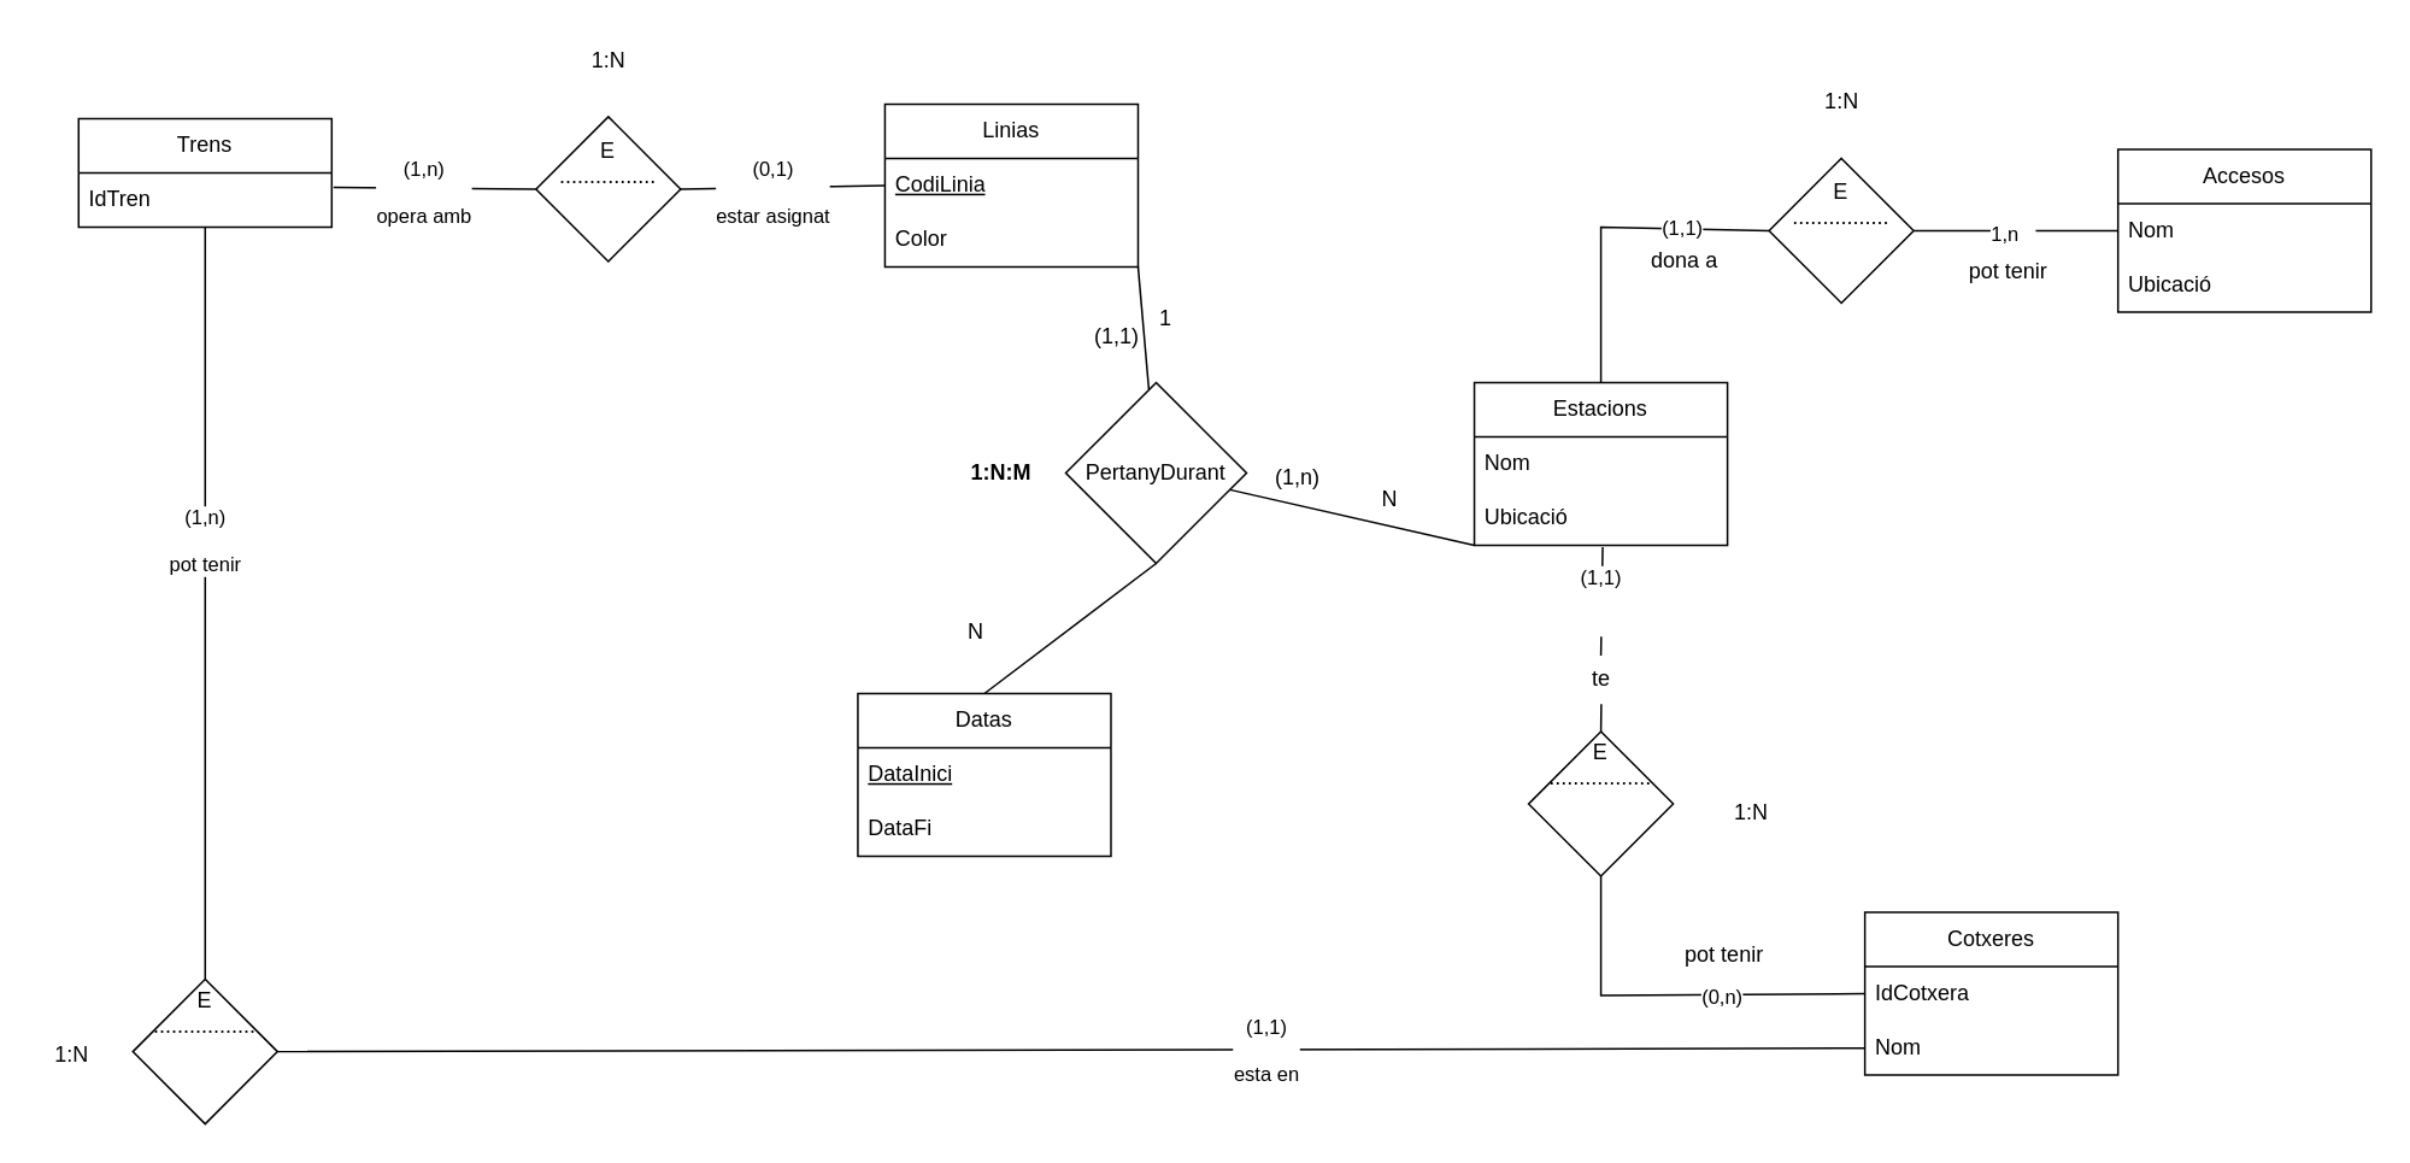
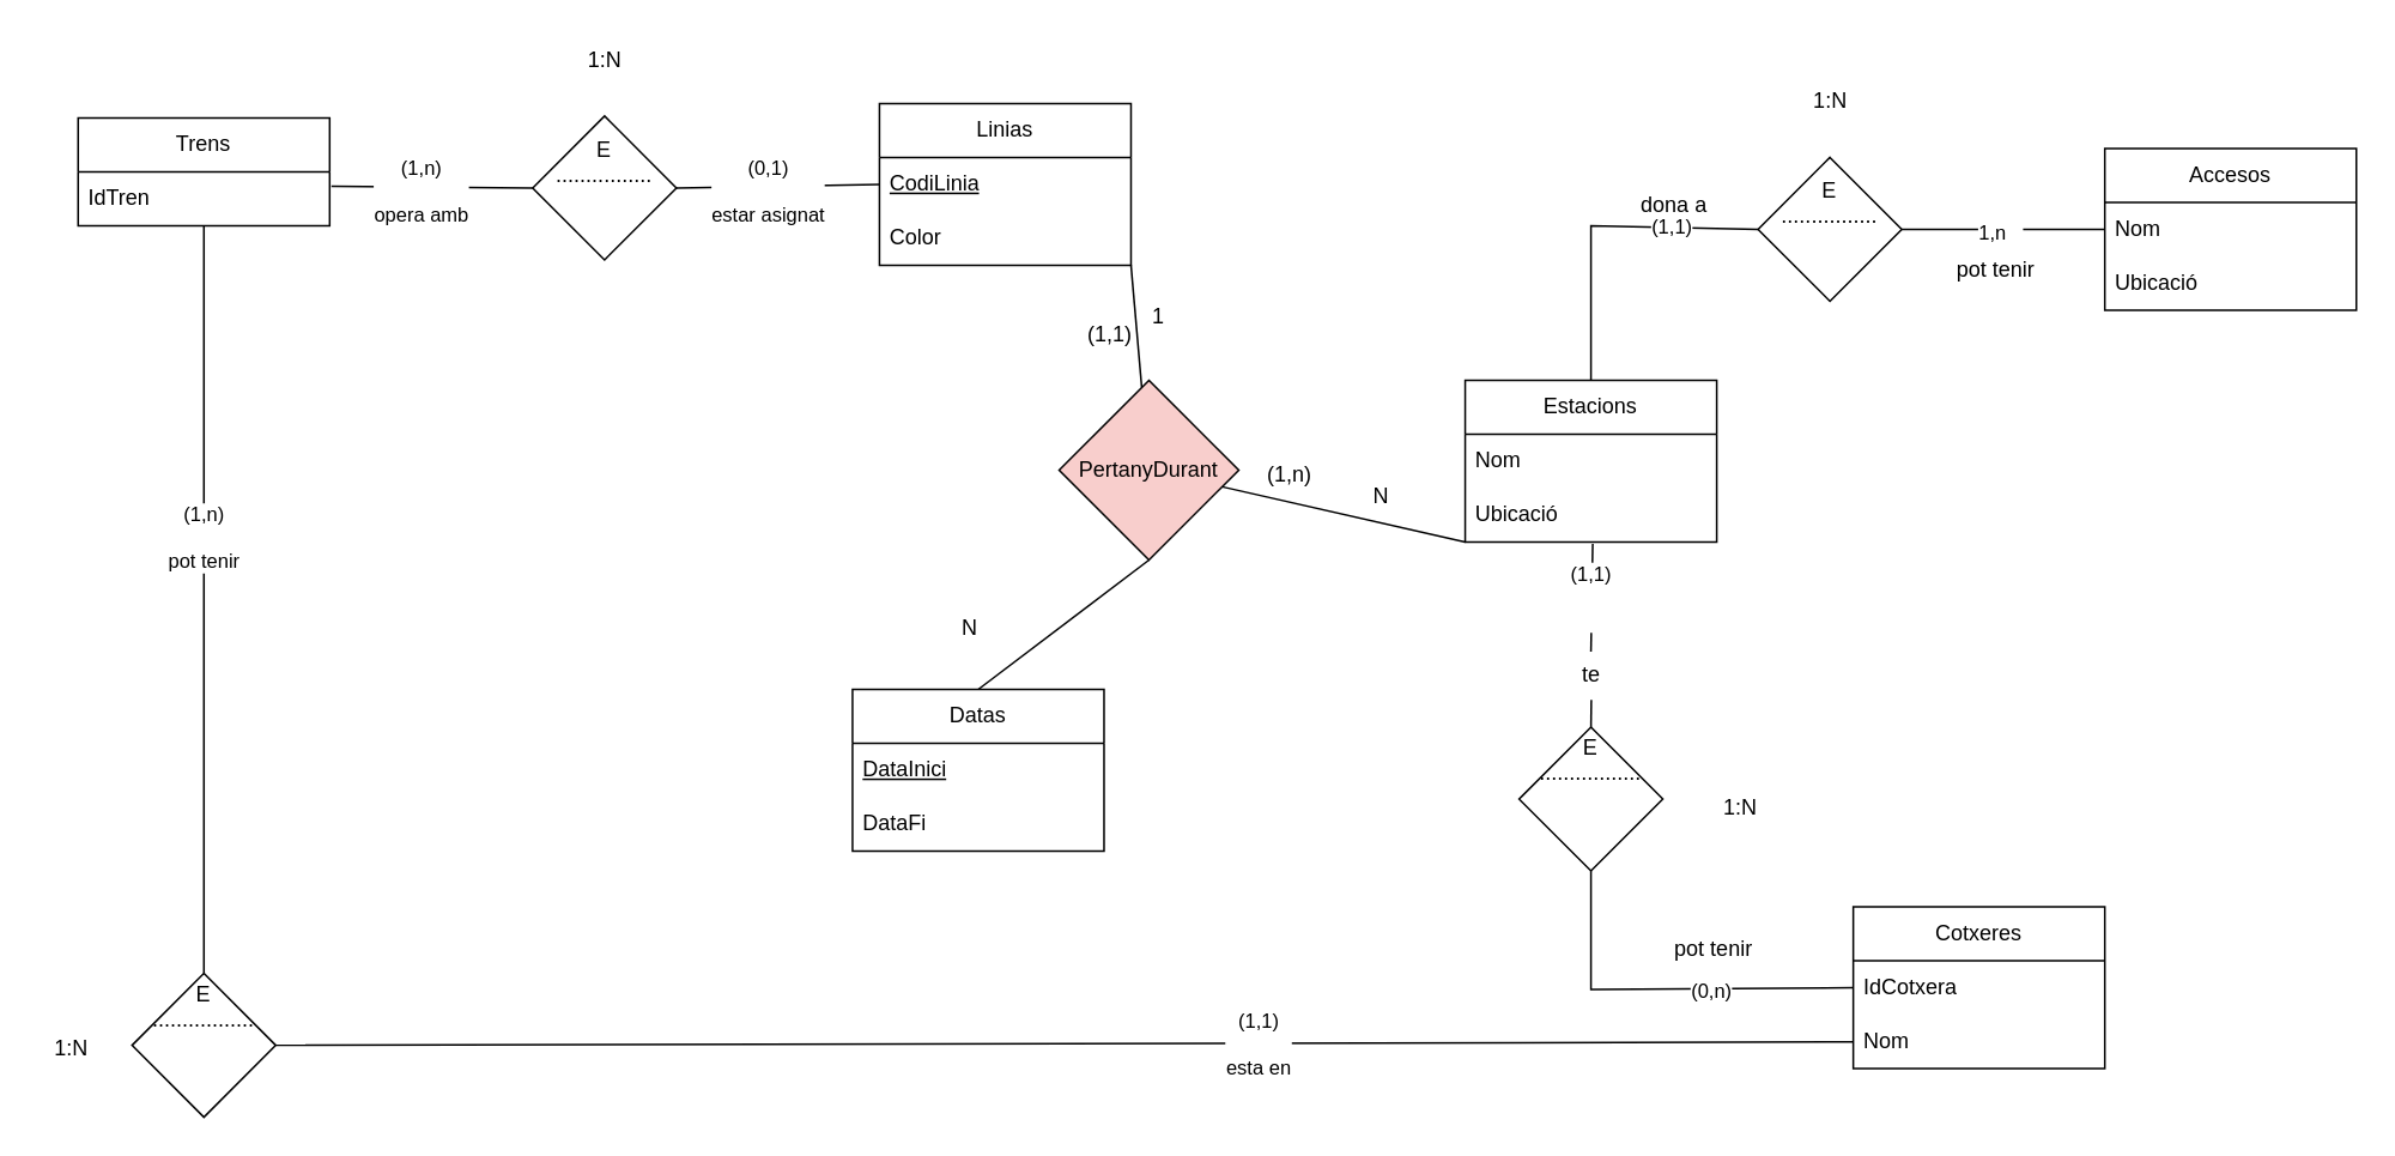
  <mxCell id="0" />
  <mxCell id="1" parent="0" />
  <mxCell id="2" value="Estacions" style="swimlane;fontStyle=0;childLayout=stackLayout;horizontal=1;startSize=30;horizontalStack=0;resizeParent=1;resizeParentMax=0;resizeLast=0;collapsible=1;marginBottom=0;whiteSpace=wrap;html=1;" parent="1" vertex="1"><mxGeometry x="815" y="211" width="140" height="90" as="geometry" /></mxCell>
  <mxCell id="3" value="Nom" style="text;strokeColor=none;fillColor=none;align=left;verticalAlign=middle;spacingLeft=4;spacingRight=4;overflow=hidden;points=[[0,0.5],[1,0.5]];portConstraint=eastwest;rotatable=0;whiteSpace=wrap;html=1;" parent="2" vertex="1"><mxGeometry y="30" width="140" height="30" as="geometry" /></mxCell>
  <mxCell id="4" value="Ubicació" style="text;strokeColor=none;fillColor=none;align=left;verticalAlign=middle;spacingLeft=4;spacingRight=4;overflow=hidden;points=[[0,0.5],[1,0.5]];portConstraint=eastwest;rotatable=0;whiteSpace=wrap;html=1;" parent="2" vertex="1"><mxGeometry y="60" width="140" height="30" as="geometry" /></mxCell>
  <mxCell id="5" value="&lt;div&gt;Linias&lt;/div&gt;" style="swimlane;fontStyle=0;childLayout=stackLayout;horizontal=1;startSize=30;horizontalStack=0;resizeParent=1;resizeParentMax=0;resizeLast=0;collapsible=1;marginBottom=0;whiteSpace=wrap;html=1;" parent="1" vertex="1"><mxGeometry x="489" y="57" width="140" height="90" as="geometry" /></mxCell>
  <mxCell id="6" value="&lt;u&gt;CodiLinia&lt;/u&gt;" style="text;strokeColor=none;fillColor=none;align=left;verticalAlign=middle;spacingLeft=4;spacingRight=4;overflow=hidden;points=[[0,0.5],[1,0.5]];portConstraint=eastwest;rotatable=0;whiteSpace=wrap;html=1;" parent="5" vertex="1"><mxGeometry y="30" width="140" height="30" as="geometry" /></mxCell>
  <mxCell id="7" value="&lt;div&gt;Color&lt;/div&gt;" style="text;strokeColor=none;fillColor=none;align=left;verticalAlign=middle;spacingLeft=4;spacingRight=4;overflow=hidden;points=[[0,0.5],[1,0.5]];portConstraint=eastwest;rotatable=0;whiteSpace=wrap;html=1;" parent="5" vertex="1"><mxGeometry y="60" width="140" height="30" as="geometry" /></mxCell>
  <mxCell id="8" value="Datas" style="swimlane;fontStyle=0;childLayout=stackLayout;horizontal=1;startSize=30;horizontalStack=0;resizeParent=1;resizeParentMax=0;resizeLast=0;collapsible=1;marginBottom=0;whiteSpace=wrap;html=1;" parent="1" vertex="1"><mxGeometry x="474" y="383" width="140" height="90" as="geometry" /></mxCell>
  <mxCell id="9" value="&lt;u&gt;DataInici&lt;/u&gt;" style="text;strokeColor=none;fillColor=none;align=left;verticalAlign=middle;spacingLeft=4;spacingRight=4;overflow=hidden;points=[[0,0.5],[1,0.5]];portConstraint=eastwest;rotatable=0;whiteSpace=wrap;html=1;" parent="8" vertex="1"><mxGeometry y="30" width="140" height="30" as="geometry" /></mxCell>
  <mxCell id="10" value="DataFi" style="text;strokeColor=none;fillColor=none;align=left;verticalAlign=middle;spacingLeft=4;spacingRight=4;overflow=hidden;points=[[0,0.5],[1,0.5]];portConstraint=eastwest;rotatable=0;whiteSpace=wrap;html=1;" parent="8" vertex="1"><mxGeometry y="60" width="140" height="30" as="geometry" /></mxCell>
  <mxCell id="11" value="" style="endArrow=none;html=1;rounded=0;exitX=0.5;exitY=0;exitDx=0;exitDy=0;entryX=0.5;entryY=1;entryDx=0;entryDy=0;" parent="1" source="8" target="23" edge="1"><mxGeometry width="50" height="50" relative="1" as="geometry"><mxPoint x="642" y="371" as="sourcePoint" /><mxPoint x="641" y="321" as="targetPoint" /></mxGeometry></mxCell>
  <mxCell id="12" value="" style="endArrow=none;html=1;rounded=0;entryX=1;entryY=1;entryDx=0;entryDy=0;" parent="1" source="23" target="5" edge="1"><mxGeometry width="50" height="50" relative="1" as="geometry"><mxPoint x="455" y="284" as="sourcePoint" /><mxPoint x="505" y="234" as="targetPoint" /></mxGeometry></mxCell>
  <mxCell id="13" value="" style="endArrow=none;html=1;rounded=0;entryX=0;entryY=1;entryDx=0;entryDy=0;" parent="1" source="23" target="2" edge="1"><mxGeometry width="50" height="50" relative="1" as="geometry"><mxPoint x="663" y="376" as="sourcePoint" /><mxPoint x="776" y="192.99" as="targetPoint" /></mxGeometry></mxCell>
  <mxCell id="14" value="Accesos" style="swimlane;fontStyle=0;childLayout=stackLayout;horizontal=1;startSize=30;horizontalStack=0;resizeParent=1;resizeParentMax=0;resizeLast=0;collapsible=1;marginBottom=0;whiteSpace=wrap;html=1;" parent="1" vertex="1"><mxGeometry x="1171" y="82" width="140" height="90" as="geometry" /></mxCell>
  <mxCell id="15" value="Nom" style="text;strokeColor=none;fillColor=none;align=left;verticalAlign=middle;spacingLeft=4;spacingRight=4;overflow=hidden;points=[[0,0.5],[1,0.5]];portConstraint=eastwest;rotatable=0;whiteSpace=wrap;html=1;" parent="14" vertex="1"><mxGeometry y="30" width="140" height="30" as="geometry" /></mxCell>
  <mxCell id="16" value="Ubicació" style="text;strokeColor=none;fillColor=none;align=left;verticalAlign=middle;spacingLeft=4;spacingRight=4;overflow=hidden;points=[[0,0.5],[1,0.5]];portConstraint=eastwest;rotatable=0;whiteSpace=wrap;html=1;" parent="14" vertex="1"><mxGeometry y="60" width="140" height="30" as="geometry" /></mxCell>
  <mxCell id="17" value="&lt;div&gt;Trens&lt;/div&gt;" style="swimlane;fontStyle=0;childLayout=stackLayout;horizontal=1;startSize=30;horizontalStack=0;resizeParent=1;resizeParentMax=0;resizeLast=0;collapsible=1;marginBottom=0;whiteSpace=wrap;html=1;" parent="1" vertex="1"><mxGeometry x="43" y="65" width="140" height="60" as="geometry" /></mxCell>
  <mxCell id="18" value="IdTren" style="text;strokeColor=none;fillColor=none;align=left;verticalAlign=middle;spacingLeft=4;spacingRight=4;overflow=hidden;points=[[0,0.5],[1,0.5]];portConstraint=eastwest;rotatable=0;whiteSpace=wrap;html=1;" parent="17" vertex="1"><mxGeometry y="30" width="140" height="30" as="geometry" /></mxCell>
  <mxCell id="19" value="1" style="text;html=1;align=center;verticalAlign=middle;resizable=0;points=[];autosize=1;strokeColor=none;fillColor=none;" parent="1" vertex="1"><mxGeometry x="631.5" y="163" width="25" height="26" as="geometry" /></mxCell>
  <mxCell id="20" value="N" style="text;html=1;align=center;verticalAlign=middle;resizable=0;points=[];autosize=1;strokeColor=none;fillColor=none;" parent="1" vertex="1"><mxGeometry x="754.5" y="263" width="27" height="26" as="geometry" /></mxCell>
  <mxCell id="21" value="N" style="text;html=1;align=center;verticalAlign=middle;resizable=0;points=[];autosize=1;strokeColor=none;fillColor=none;" parent="1" vertex="1"><mxGeometry x="525.5" y="336" width="27" height="26" as="geometry" /></mxCell>
  <mxCell id="22" value="" style="group" parent="1" vertex="1" connectable="0"><mxGeometry x="527" y="211" width="162" height="100" as="geometry" /></mxCell>
- <mxCell id="23" value="PertanyDurant" style="rhombus;whiteSpace=wrap;html=1;" parent="22" vertex="1"><mxGeometry x="62" width="100" height="100" as="geometry" /></mxCell>
- <mxCell id="24" value="&lt;b&gt;1:N:M&lt;/b&gt;" style="text;html=1;align=center;verticalAlign=middle;resizable=0;points=[];autosize=1;strokeColor=none;fillColor=none;" parent="22" vertex="1"><mxGeometry y="37" width="51" height="26" as="geometry" /></mxCell>
+ <mxCell id="23" value="PertanyDurant" style="rhombus;whiteSpace=wrap;html=1;fillColor=#f8cecc;" parent="22" vertex="1"><mxGeometry x="62" width="100" height="100" as="geometry" /></mxCell>
  <mxCell id="25" value="" style="endArrow=none;html=1;rounded=0;entryX=1;entryY=0.5;entryDx=0;entryDy=0;exitX=0;exitY=0.5;exitDx=0;exitDy=0;" parent="1" source="15" target="30" edge="1"><mxGeometry width="50" height="50" relative="1" as="geometry"><mxPoint x="662" y="346" as="sourcePoint" /><mxPoint x="712" y="296" as="targetPoint" /></mxGeometry></mxCell>
  <mxCell id="26" value="1,n&lt;span style=&quot;white-space: pre;&quot;&gt;&#09;&lt;/span&gt;" style="edgeLabel;html=1;align=center;verticalAlign=middle;resizable=0;points=[];" parent="25" vertex="1" connectable="0"><mxGeometry x="0.044" y="1" relative="1" as="geometry"><mxPoint as="offset" /></mxGeometry></mxCell>
  <mxCell id="27" value="" style="endArrow=none;html=1;rounded=0;entryX=0.5;entryY=0;entryDx=0;entryDy=0;exitX=0;exitY=0.5;exitDx=0;exitDy=0;" parent="1" source="30" target="2" edge="1"><mxGeometry width="50" height="50" relative="1" as="geometry"><mxPoint x="662" y="346" as="sourcePoint" /><mxPoint x="712" y="296" as="targetPoint" /><Array as="points"><mxPoint x="885" y="125" /></Array></mxGeometry></mxCell>
  <mxCell id="28" value="(1,1)" style="edgeLabel;html=1;align=center;verticalAlign=middle;resizable=0;points=[];" parent="27" vertex="1" connectable="0"><mxGeometry x="-0.453" relative="1" as="geometry"><mxPoint as="offset" /></mxGeometry></mxCell>
  <mxCell id="29" value="" style="group" parent="1" vertex="1" connectable="0"><mxGeometry x="978" y="43" width="80" height="124" as="geometry" /></mxCell>
  <mxCell id="30" value="&lt;div&gt;E&lt;/div&gt;&lt;div&gt;................&lt;/div&gt;&lt;div&gt;&lt;br&gt;&lt;/div&gt;&lt;div&gt;&lt;br&gt;&lt;/div&gt;" style="rhombus;whiteSpace=wrap;html=1;" parent="29" vertex="1"><mxGeometry y="44" width="80" height="80" as="geometry" /></mxCell>
  <mxCell id="31" value="1:N" style="text;html=1;align=center;verticalAlign=middle;resizable=0;points=[];autosize=1;strokeColor=none;fillColor=none;" parent="29" vertex="1"><mxGeometry x="21.5" width="37" height="26" as="geometry" /></mxCell>
  <mxCell id="32" value="" style="group" parent="1" vertex="1" connectable="0"><mxGeometry x="296" y="20" width="80" height="124" as="geometry" /></mxCell>
  <mxCell id="33" value="&lt;div&gt;E&lt;/div&gt;&lt;div&gt;................&lt;/div&gt;&lt;div&gt;&lt;br&gt;&lt;/div&gt;&lt;div&gt;&lt;br&gt;&lt;/div&gt;" style="rhombus;whiteSpace=wrap;html=1;" parent="32" vertex="1"><mxGeometry y="44" width="80" height="80" as="geometry" /></mxCell>
  <mxCell id="34" value="1:N" style="text;html=1;align=center;verticalAlign=middle;resizable=0;points=[];autosize=1;strokeColor=none;fillColor=none;" parent="32" vertex="1"><mxGeometry x="21.5" width="37" height="26" as="geometry" /></mxCell>
  <mxCell id="35" value="" style="endArrow=none;html=1;rounded=0;exitX=1.007;exitY=0.267;exitDx=0;exitDy=0;exitPerimeter=0;entryX=0;entryY=0.5;entryDx=0;entryDy=0;" parent="1" source="18" target="33" edge="1"><mxGeometry width="50" height="50" relative="1" as="geometry"><mxPoint x="663" y="347" as="sourcePoint" /><mxPoint x="713" y="297" as="targetPoint" /></mxGeometry></mxCell>
  <mxCell id="36" value="&lt;div&gt;(1,n)&lt;/div&gt;&lt;div&gt;&lt;br&gt;&lt;/div&gt;opera amb" style="edgeLabel;html=1;align=center;verticalAlign=middle;resizable=0;points=[];" parent="35" vertex="1" connectable="0"><mxGeometry x="-0.347" y="-2" relative="1" as="geometry"><mxPoint x="13" as="offset" /></mxGeometry></mxCell>
  <mxCell id="37" value="" style="endArrow=none;html=1;rounded=0;entryX=0;entryY=0.5;entryDx=0;entryDy=0;exitX=1;exitY=0.5;exitDx=0;exitDy=0;" parent="1" source="33" target="6" edge="1"><mxGeometry width="50" height="50" relative="1" as="geometry"><mxPoint x="663" y="347" as="sourcePoint" /><mxPoint x="713" y="297" as="targetPoint" /></mxGeometry></mxCell>
  <mxCell id="38" value="(0,1)&lt;br&gt;&lt;br&gt;estar asignat" style="edgeLabel;html=1;align=center;verticalAlign=middle;resizable=0;points=[];" parent="37" vertex="1" connectable="0"><mxGeometry x="-0.121" y="-2" relative="1" as="geometry"><mxPoint as="offset" /></mxGeometry></mxCell>
  <mxCell id="39" value="" style="endArrow=none;html=1;rounded=0;exitX=0.5;exitY=0;exitDx=0;exitDy=0;entryX=0.507;entryY=1.033;entryDx=0;entryDy=0;entryPerimeter=0;" parent="1" source="57" target="4" edge="1"><mxGeometry width="50" height="50" relative="1" as="geometry"><mxPoint x="896" y="372" as="sourcePoint" /><mxPoint x="896" y="296" as="targetPoint" /></mxGeometry></mxCell>
  <mxCell id="40" value="(1,1)&lt;div&gt;&lt;br&gt;&lt;/div&gt;&lt;div&gt;&lt;br&gt;&lt;/div&gt;" style="edgeLabel;html=1;align=center;verticalAlign=middle;resizable=0;points=[];" parent="39" vertex="1" connectable="0"><mxGeometry x="0.013" y="1" relative="1" as="geometry"><mxPoint as="offset" /></mxGeometry></mxCell>
  <mxCell id="41" value="" style="endArrow=none;html=1;rounded=0;entryX=0.5;entryY=1;entryDx=0;entryDy=0;exitX=0;exitY=0.5;exitDx=0;exitDy=0;" parent="1" source="44" target="54" edge="1"><mxGeometry width="50" height="50" relative="1" as="geometry"><mxPoint x="1027.02" y="549" as="sourcePoint" /><mxPoint x="888" y="412" as="targetPoint" /><Array as="points"><mxPoint x="885" y="550" /></Array></mxGeometry></mxCell>
  <mxCell id="42" value="(0,n)" style="edgeLabel;html=1;align=center;verticalAlign=middle;resizable=0;points=[];" parent="41" vertex="1" connectable="0"><mxGeometry x="-0.243" y="1" relative="1" as="geometry"><mxPoint as="offset" /></mxGeometry></mxCell>
  <mxCell id="43" value="Cotxeres" style="swimlane;fontStyle=0;childLayout=stackLayout;horizontal=1;startSize=30;horizontalStack=0;resizeParent=1;resizeParentMax=0;resizeLast=0;collapsible=1;marginBottom=0;whiteSpace=wrap;html=1;" parent="1" vertex="1"><mxGeometry x="1031" y="504" width="140" height="90" as="geometry" /></mxCell>
  <mxCell id="44" value="IdCotxera" style="text;strokeColor=none;fillColor=none;align=left;verticalAlign=middle;spacingLeft=4;spacingRight=4;overflow=hidden;points=[[0,0.5],[1,0.5]];portConstraint=eastwest;rotatable=0;whiteSpace=wrap;html=1;" parent="43" vertex="1"><mxGeometry y="30" width="140" height="30" as="geometry" /></mxCell>
  <mxCell id="45" value="Nom" style="text;strokeColor=none;fillColor=none;align=left;verticalAlign=middle;spacingLeft=4;spacingRight=4;overflow=hidden;points=[[0,0.5],[1,0.5]];portConstraint=eastwest;rotatable=0;whiteSpace=wrap;html=1;" parent="43" vertex="1"><mxGeometry y="60" width="140" height="30" as="geometry" /></mxCell>
  <mxCell id="46" value="" style="endArrow=none;html=1;rounded=0;exitX=0.5;exitY=0;exitDx=0;exitDy=0;" parent="1" source="51" target="18" edge="1"><mxGeometry width="50" height="50" relative="1" as="geometry"><mxPoint x="164.06" y="420.01" as="sourcePoint" /><mxPoint x="112" y="125" as="targetPoint" /></mxGeometry></mxCell>
  <mxCell id="47" value="(1,n)&lt;div&gt;&lt;br&gt;&lt;/div&gt;&lt;div&gt;pot tenir&lt;/div&gt;" style="edgeLabel;html=1;align=center;verticalAlign=middle;resizable=0;points=[];" parent="46" vertex="1" connectable="0"><mxGeometry x="0.168" y="1" relative="1" as="geometry"><mxPoint as="offset" /></mxGeometry></mxCell>
  <mxCell id="48" value="" style="endArrow=none;html=1;rounded=0;entryX=1;entryY=0.5;entryDx=0;entryDy=0;" parent="1" source="45" target="51" edge="1"><mxGeometry width="50" height="50" relative="1" as="geometry"><mxPoint x="299.06" y="597.01" as="sourcePoint" /><mxPoint x="156.06" y="460.01" as="targetPoint" /><Array as="points" /></mxGeometry></mxCell>
  <mxCell id="49" value="(1,1)&lt;div&gt;&lt;br&gt;&lt;/div&gt;&lt;div&gt;esta en&lt;/div&gt;" style="edgeLabel;html=1;align=center;verticalAlign=middle;resizable=0;points=[];" parent="48" vertex="1" connectable="0"><mxGeometry x="-0.243" y="1" relative="1" as="geometry"><mxPoint as="offset" /></mxGeometry></mxCell>
  <mxCell id="50" value="" style="group" parent="1" vertex="1" connectable="0"><mxGeometry x="20" y="541" width="133" height="80" as="geometry" /></mxCell>
  <mxCell id="51" value="E&lt;div&gt;.................&lt;/div&gt;&lt;div&gt;&lt;br&gt;&lt;/div&gt;&lt;div&gt;&lt;br&gt;&lt;/div&gt;&lt;div&gt;&lt;br&gt;&lt;/div&gt;" style="rhombus;whiteSpace=wrap;html=1;" parent="50" vertex="1"><mxGeometry x="53" width="80" height="80" as="geometry" /></mxCell>
  <mxCell id="52" value="1:N" style="text;html=1;align=center;verticalAlign=middle;resizable=0;points=[];autosize=1;strokeColor=none;fillColor=none;" parent="50" vertex="1"><mxGeometry y="29" width="37" height="26" as="geometry" /></mxCell>
  <mxCell id="53" value="" style="group" parent="1" vertex="1" connectable="0"><mxGeometry x="845" y="404" width="141" height="80" as="geometry" /></mxCell>
  <mxCell id="54" value="E&lt;div&gt;.................&lt;/div&gt;&lt;div&gt;&lt;br&gt;&lt;/div&gt;&lt;div&gt;&lt;br&gt;&lt;/div&gt;&lt;div&gt;&lt;br&gt;&lt;/div&gt;" style="rhombus;whiteSpace=wrap;html=1;" parent="53" vertex="1"><mxGeometry width="80" height="80" as="geometry" /></mxCell>
  <mxCell id="55" value="1:N" style="text;html=1;align=center;verticalAlign=middle;resizable=0;points=[];autosize=1;strokeColor=none;fillColor=none;" parent="53" vertex="1"><mxGeometry x="104" y="32" width="37" height="26" as="geometry" /></mxCell>
  <mxCell id="56" value="" style="endArrow=none;html=1;rounded=0;exitX=0.5;exitY=0;exitDx=0;exitDy=0;entryX=0.507;entryY=1.033;entryDx=0;entryDy=0;entryPerimeter=0;" parent="1" source="54" target="57" edge="1"><mxGeometry width="50" height="50" relative="1" as="geometry"><mxPoint x="885" y="404" as="sourcePoint" /><mxPoint x="886" y="302" as="targetPoint" /></mxGeometry></mxCell>
  <mxCell id="57" value="te" style="text;html=1;align=center;verticalAlign=middle;resizable=0;points=[];autosize=1;strokeColor=none;fillColor=none;" parent="1" vertex="1"><mxGeometry x="871" y="362" width="28" height="26" as="geometry" /></mxCell>
  <mxCell id="58" value="pot tenir" style="text;html=1;align=center;verticalAlign=middle;resizable=0;points=[];autosize=1;strokeColor=none;fillColor=none;" parent="1" vertex="1"><mxGeometry x="922" y="515" width="61" height="26" as="geometry" /></mxCell>
  <mxCell id="59" value="pot tenir" style="text;html=1;align=center;verticalAlign=middle;resizable=0;points=[];autosize=1;strokeColor=none;fillColor=none;" parent="1" vertex="1"><mxGeometry x="1079" y="137" width="61" height="26" as="geometry" /></mxCell>
- <mxCell id="60" value="dona a" style="text;html=1;align=center;verticalAlign=middle;resizable=0;points=[];autosize=1;strokeColor=none;fillColor=none;" parent="1" vertex="1"><mxGeometry x="903" y="131" width="55" height="26" as="geometry" /></mxCell>
+ <mxCell id="60" value="dona a" style="text;html=1;align=center;verticalAlign=middle;resizable=0;points=[];autosize=1;strokeColor=none;fillColor=none;" parent="1" vertex="1"><mxGeometry x="903" y="101" width="55" height="26" as="geometry" /></mxCell>
  <mxCell id="61" value="(1,n)" style="text;html=1;align=center;verticalAlign=middle;resizable=0;points=[];autosize=1;strokeColor=none;fillColor=none;" parent="1" vertex="1"><mxGeometry x="695.5" y="251" width="43" height="26" as="geometry" /></mxCell>
  <mxCell id="62" value="(1,1)" style="text;html=1;align=center;verticalAlign=middle;resizable=0;points=[];autosize=1;strokeColor=none;fillColor=none;" parent="1" vertex="1"><mxGeometry x="595.5" y="173" width="43" height="26" as="geometry" /></mxCell>
